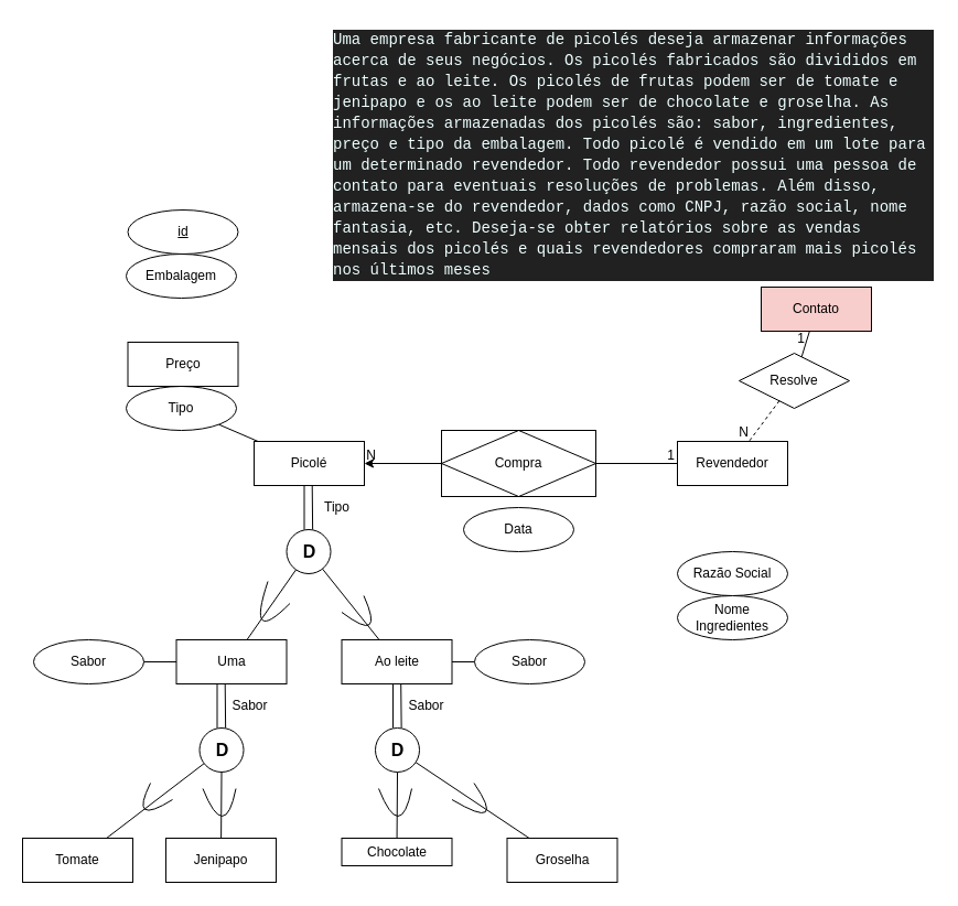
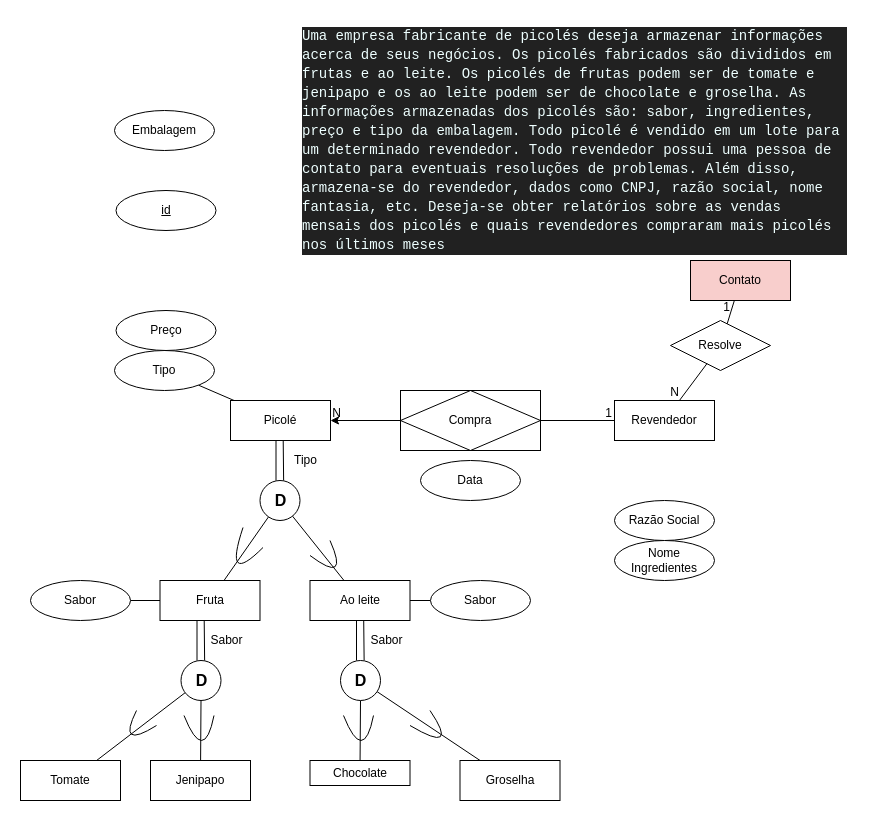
  <mxCell id="0" />
  <mxCell id="1" parent="0" />
  <mxCell id="2" value="&lt;div style=&quot;color: rgb(238 , 255 , 255) ; background-color: rgb(33 , 33 , 33) ; font-family: &amp;#34;consolas&amp;#34; , &amp;#34;courier new&amp;#34; , monospace ; font-weight: normal ; font-size: 14px ; line-height: 19px&quot;&gt;&lt;div&gt;&lt;span style=&quot;color: #eeffff&quot;&gt;Uma empresa fabricante de picolés deseja armazenar informações acerca de seus negócios. Os picolés fabricados são divididos em frutas e ao leite. Os picolés de frutas podem ser de tomate e jenipapo e os ao leite podem ser de chocolate e groselha. As informações armazenadas dos picolés são: sabor, ingredientes, preço e tipo da embalagem. Todo picolé é vendido em um lote para um determinado revendedor. Todo revendedor possui uma pessoa de contato para eventuais resoluções de problemas. Além disso, armazena-se do revendedor, dados como CNPJ, razão social, nome fantasia, etc. Deseja-se obter relatórios sobre as vendas mensais dos picolés e quais revendedores compraram mais picolés nos últimos meses&lt;/span&gt;&lt;/div&gt;&lt;/div&gt;" style="text;whiteSpace=wrap;html=1;" vertex="1" parent="1"><mxGeometry x="300" width="547" height="220" as="geometry" y="20" /></mxCell>
  <mxCell id="3" style="edgeStyle=none;html=1;endArrow=none;endFill=0;" edge="1" parent="1" source="4" target="43"><mxGeometry relative="1" as="geometry" /></mxCell>
  <mxCell id="4" value="Picolé" style="whiteSpace=wrap;html=1;align=center;" vertex="1" parent="1"><mxGeometry x="230" y="400" width="100" height="40" as="geometry" /></mxCell>
  <mxCell id="5" style="edgeStyle=none;html=1;endArrow=none;endFill=0;" edge="1" parent="1"><mxGeometry relative="1" as="geometry"><mxPoint x="282.708" y="440" as="sourcePoint" /><mxPoint x="283.125" y="480.01" as="targetPoint" /></mxGeometry></mxCell>
  <mxCell id="6" style="edgeStyle=none;html=1;endArrow=none;endFill=0;" edge="1" parent="1" source="8" target="11"><mxGeometry relative="1" as="geometry" /></mxCell>
  <mxCell id="7" style="edgeStyle=none;html=1;endArrow=none;endFill=0;" edge="1" parent="1" source="8" target="13"><mxGeometry relative="1" as="geometry" /></mxCell>
  <mxCell id="8" value="" style="ellipse;whiteSpace=wrap;html=1;aspect=fixed;" vertex="1" parent="1"><mxGeometry x="259.5" y="480" width="40" height="40" as="geometry" /></mxCell>
  <mxCell id="9" value="&lt;span&gt;Tipo&lt;/span&gt;" style="text;html=1;resizable=0;autosize=1;align=center;verticalAlign=middle;points=[];fillColor=none;strokeColor=none;rounded=0;" vertex="1" parent="1"><mxGeometry x="285" y="450" width="40" height="20" as="geometry" /></mxCell>
  <mxCell id="10" style="edgeStyle=none;html=1;endArrow=none;endFill=0;" edge="1" parent="1" source="11" target="42"><mxGeometry relative="1" as="geometry" /></mxCell>
- <mxCell id="11" value="Uma" style="whiteSpace=wrap;html=1;align=center;" vertex="1" parent="1"><mxGeometry x="159.5" y="580" width="100" height="40" as="geometry" /></mxCell>
+ <mxCell id="11" value="Fruta" style="whiteSpace=wrap;html=1;align=center;" vertex="1" parent="1"><mxGeometry x="159.5" y="580" width="100" height="40" as="geometry" /></mxCell>
  <mxCell id="12" style="edgeStyle=none;html=1;endArrow=none;endFill=0;" edge="1" parent="1" source="13" target="41"><mxGeometry relative="1" as="geometry" /></mxCell>
  <mxCell id="13" value="Ao leite" style="whiteSpace=wrap;html=1;align=center;" vertex="1" parent="1"><mxGeometry x="309.5" y="580" width="100" height="40" as="geometry" /></mxCell>
  <mxCell id="14" value="" style="curved=1;endArrow=none;html=1;endFill=0;" edge="1" parent="1"><mxGeometry width="50" height="50" relative="1" as="geometry"><mxPoint x="262.5" y="547" as="sourcePoint" /><mxPoint x="242.5" y="527" as="targetPoint" /><Array as="points"><mxPoint x="222.5" y="587" /></Array></mxGeometry></mxCell>
  <mxCell id="15" value="" style="curved=1;endArrow=none;html=1;endFill=0;" edge="1" parent="1"><mxGeometry width="50" height="50" relative="1" as="geometry"><mxPoint x="309.5" y="555" as="sourcePoint" /><mxPoint x="329.5" y="540" as="targetPoint" /><Array as="points"><mxPoint x="349.5" y="585" /></Array></mxGeometry></mxCell>
  <mxCell id="16" value="&lt;b&gt;&lt;font style=&quot;font-size: 16px&quot;&gt;D&lt;/font&gt;&lt;/b&gt;" style="text;html=1;resizable=0;autosize=1;align=center;verticalAlign=middle;points=[];fillColor=none;strokeColor=none;rounded=0;" vertex="1" parent="1"><mxGeometry x="264.5" y="490" width="30" height="20" as="geometry" /></mxCell>
  <mxCell id="17" style="edgeStyle=none;html=1;endArrow=none;endFill=0;" edge="1" parent="1"><mxGeometry relative="1" as="geometry"><mxPoint x="275.5" y="440" as="sourcePoint" /><mxPoint x="275.5" y="480" as="targetPoint" /></mxGeometry></mxCell>
  <mxCell id="18" value="Revendedor" style="whiteSpace=wrap;html=1;align=center;" vertex="1" parent="1"><mxGeometry x="614" y="400" width="100" height="40" as="geometry" /></mxCell>
  <mxCell id="19" style="edgeStyle=none;html=1;endArrow=none;endFill=0;" edge="1" parent="1"><mxGeometry relative="1" as="geometry"><mxPoint x="363.208" y="620" as="sourcePoint" /><mxPoint x="363.625" y="660.01" as="targetPoint" /></mxGeometry></mxCell>
  <mxCell id="20" style="edgeStyle=none;html=1;endArrow=none;endFill=0;" edge="1" parent="1" source="22" target="24"><mxGeometry relative="1" as="geometry" /></mxCell>
  <mxCell id="21" style="edgeStyle=none;html=1;endArrow=none;endFill=0;" edge="1" parent="1" source="22" target="25"><mxGeometry relative="1" as="geometry" /></mxCell>
  <mxCell id="22" value="" style="ellipse;whiteSpace=wrap;html=1;aspect=fixed;" vertex="1" parent="1"><mxGeometry x="340" y="660" width="40" height="40" as="geometry" /></mxCell>
  <mxCell id="23" value="&lt;span&gt;Sabor&lt;/span&gt;" style="text;html=1;resizable=0;autosize=1;align=center;verticalAlign=middle;points=[];fillColor=none;strokeColor=none;rounded=0;" vertex="1" parent="1"><mxGeometry x="360.5" y="630" width="50" height="20" as="geometry" /></mxCell>
  <mxCell id="24" value="Chocolate" style="whiteSpace=wrap;html=1;align=center;" vertex="1" parent="1"><mxGeometry x="309.5" y="760" width="100" height="25" as="geometry" /></mxCell>
  <mxCell id="25" value="Groselha" style="whiteSpace=wrap;html=1;align=center;" vertex="1" parent="1"><mxGeometry x="459.5" y="760" width="100" height="40" as="geometry" /></mxCell>
  <mxCell id="26" value="" style="curved=1;endArrow=none;html=1;endFill=0;" edge="1" parent="1"><mxGeometry width="50" height="50" relative="1" as="geometry"><mxPoint x="409.5" y="725" as="sourcePoint" /><mxPoint x="429.5" y="710" as="targetPoint" /><Array as="points"><mxPoint x="460" y="755" /></Array></mxGeometry></mxCell>
  <mxCell id="27" value="&lt;b&gt;&lt;font style=&quot;font-size: 16px&quot;&gt;D&lt;/font&gt;&lt;/b&gt;" style="text;html=1;resizable=0;autosize=1;align=center;verticalAlign=middle;points=[];fillColor=none;strokeColor=none;rounded=0;" vertex="1" parent="1"><mxGeometry x="345" y="670" width="30" height="20" as="geometry" /></mxCell>
  <mxCell id="28" style="edgeStyle=none;html=1;endArrow=none;endFill=0;" edge="1" parent="1"><mxGeometry relative="1" as="geometry"><mxPoint x="356" y="620" as="sourcePoint" /><mxPoint x="356" y="660" as="targetPoint" /></mxGeometry></mxCell>
  <mxCell id="29" value="" style="curved=1;endArrow=none;html=1;endFill=0;" edge="1" parent="1"><mxGeometry width="50" height="50" relative="1" as="geometry"><mxPoint x="343" y="715" as="sourcePoint" /><mxPoint x="373" y="715" as="targetPoint" /><Array as="points"><mxPoint x="363" y="765" /></Array></mxGeometry></mxCell>
  <mxCell id="30" style="edgeStyle=none;html=1;endArrow=none;endFill=0;" edge="1" parent="1"><mxGeometry relative="1" as="geometry"><mxPoint x="203.708" y="620" as="sourcePoint" /><mxPoint x="204.125" y="660.01" as="targetPoint" /></mxGeometry></mxCell>
  <mxCell id="31" style="edgeStyle=none;html=1;endArrow=none;endFill=0;" edge="1" parent="1" source="33" target="35"><mxGeometry relative="1" as="geometry" /></mxCell>
  <mxCell id="32" style="edgeStyle=none;html=1;endArrow=none;endFill=0;" edge="1" parent="1" source="33" target="36"><mxGeometry relative="1" as="geometry" /></mxCell>
  <mxCell id="33" value="" style="ellipse;whiteSpace=wrap;html=1;aspect=fixed;" vertex="1" parent="1"><mxGeometry x="180.5" y="660" width="40" height="40" as="geometry" /></mxCell>
  <mxCell id="34" value="&lt;span&gt;Sabor&lt;/span&gt;" style="text;html=1;resizable=0;autosize=1;align=center;verticalAlign=middle;points=[];fillColor=none;strokeColor=none;rounded=0;" vertex="1" parent="1"><mxGeometry x="201" y="630" width="50" height="20" as="geometry" /></mxCell>
  <mxCell id="35" value="Jenipapo" style="whiteSpace=wrap;html=1;align=center;" vertex="1" parent="1"><mxGeometry x="150" y="760" width="100" height="40" as="geometry" /></mxCell>
  <mxCell id="36" value="Tomate" style="whiteSpace=wrap;html=1;align=center;" vertex="1" parent="1"><mxGeometry y="760" width="100" height="40" as="geometry" x="20" /></mxCell>
  <mxCell id="37" value="" style="curved=1;endArrow=none;html=1;endFill=0;" edge="1" parent="1"><mxGeometry width="50" height="50" relative="1" as="geometry"><mxPoint x="136" y="710" as="sourcePoint" /><mxPoint x="156" y="725" as="targetPoint" /><Array as="points"><mxPoint x="116" y="750" /></Array></mxGeometry></mxCell>
  <mxCell id="38" value="&lt;b&gt;&lt;font style=&quot;font-size: 16px&quot;&gt;D&lt;/font&gt;&lt;/b&gt;" style="text;html=1;resizable=0;autosize=1;align=center;verticalAlign=middle;points=[];fillColor=none;strokeColor=none;rounded=0;" vertex="1" parent="1"><mxGeometry x="185.5" y="670" width="30" height="20" as="geometry" /></mxCell>
  <mxCell id="39" style="edgeStyle=none;html=1;endArrow=none;endFill=0;" edge="1" parent="1"><mxGeometry relative="1" as="geometry"><mxPoint x="196.5" y="620" as="sourcePoint" /><mxPoint x="196.5" y="660" as="targetPoint" /></mxGeometry></mxCell>
  <mxCell id="40" value="" style="curved=1;endArrow=none;html=1;endFill=0;" edge="1" parent="1"><mxGeometry width="50" height="50" relative="1" as="geometry"><mxPoint x="183.5" y="715" as="sourcePoint" /><mxPoint x="213.5" y="715" as="targetPoint" /><Array as="points"><mxPoint x="203.5" y="765" /></Array></mxGeometry></mxCell>
  <mxCell id="41" value="Sabor" style="ellipse;whiteSpace=wrap;html=1;align=center;" vertex="1" parent="1"><mxGeometry x="430" y="580" width="100" height="40" as="geometry" /></mxCell>
  <mxCell id="42" value="Sabor" style="ellipse;whiteSpace=wrap;html=1;align=center;" vertex="1" parent="1"><mxGeometry x="30" y="580" width="100" height="40" as="geometry" /></mxCell>
  <mxCell id="43" value="Tipo" style="ellipse;whiteSpace=wrap;html=1;align=center;" vertex="1" parent="1"><mxGeometry x="114" y="350" width="100" height="40" as="geometry" /></mxCell>
- <mxCell id="44" value="Preço" style="whiteSpace=wrap;html=1;align=center;rounded=0;" vertex="1" parent="1"><mxGeometry x="115.5" y="310" width="100" height="40" as="geometry" /></mxCell>
- <mxCell id="45" value="Embalagem" style="ellipse;whiteSpace=wrap;html=1;align=center;" vertex="1" parent="1"><mxGeometry x="114" y="230" width="100" height="40" as="geometry" /></mxCell>
+ <mxCell id="44" value="Preço" style="ellipse;whiteSpace=wrap;html=1;align=center;" vertex="1" parent="1"><mxGeometry x="115.5" y="310" width="100" height="40" as="geometry" /></mxCell>
+ <mxCell id="45" value="Embalagem" style="ellipse;whiteSpace=wrap;html=1;align=center;" vertex="1" parent="1"><mxGeometry x="114" y="110" width="100" height="40" as="geometry" /></mxCell>
  <mxCell id="46" value="Razão Social" style="ellipse;whiteSpace=wrap;html=1;align=center;" vertex="1" parent="1"><mxGeometry x="614" y="500" width="100" height="40" as="geometry" /></mxCell>
  <mxCell id="47" value="Nome Ingredientes" style="ellipse;whiteSpace=wrap;html=1;align=center;" vertex="1" parent="1"><mxGeometry x="614" y="540" width="100" height="40" as="geometry" /></mxCell>
  <mxCell id="48" value="Compra" style="shape=associativeEntity;whiteSpace=wrap;html=1;align=center;" vertex="1" parent="1"><mxGeometry x="400" y="390" width="140" height="60" as="geometry" /></mxCell>
  <mxCell id="49" value="" style="endArrow=classic;html=1;rounded=0;" edge="1" parent="1" source="48" target="4"><mxGeometry relative="1" as="geometry"><mxPoint x="540" y="410" as="sourcePoint" /><mxPoint x="700" y="410" as="targetPoint" /></mxGeometry></mxCell>
  <mxCell id="50" value="N" style="resizable=0;html=1;align=right;verticalAlign=bottom;" connectable="0" vertex="1" parent="49"><mxGeometry x="1" relative="1" as="geometry"><mxPoint x="11" y="1" as="offset" /></mxGeometry></mxCell>
  <mxCell id="51" value="" style="endArrow=none;html=1;rounded=0;" edge="1" parent="1" source="48" target="18"><mxGeometry relative="1" as="geometry"><mxPoint x="540" y="410" as="sourcePoint" /><mxPoint x="700" y="410" as="targetPoint" /></mxGeometry></mxCell>
  <mxCell id="52" value="1" style="resizable=0;html=1;align=right;verticalAlign=bottom;" connectable="0" vertex="1" parent="51"><mxGeometry x="1" relative="1" as="geometry"><mxPoint x="-2" y="1" as="offset" /></mxGeometry></mxCell>
  <mxCell id="53" value="Data" style="ellipse;whiteSpace=wrap;html=1;align=center;" vertex="1" parent="1"><mxGeometry x="420" y="460" width="100" height="40" as="geometry" /></mxCell>
  <mxCell id="54" value="id" style="ellipse;whiteSpace=wrap;html=1;align=center;fontStyle=4;" vertex="1" parent="1"><mxGeometry x="115.5" y="190" width="100" height="40" as="geometry" /></mxCell>
  <mxCell id="55" value="Contato" style="whiteSpace=wrap;html=1;align=center;fillColor=#f8cecc;" vertex="1" parent="1"><mxGeometry x="690" y="260" width="100" height="40" as="geometry" /></mxCell>
  <mxCell id="56" value="Resolve" style="shape=rhombus;perimeter=rhombusPerimeter;whiteSpace=wrap;html=1;align=center;" vertex="1" parent="1"><mxGeometry x="670" y="320" width="100" height="50" as="geometry" /></mxCell>
- <mxCell id="57" value="" style="endArrow=none;html=1;rounded=0;dashed=1;" edge="1" parent="1" source="56" target="18"><mxGeometry relative="1" as="geometry"><mxPoint x="540" y="320" as="sourcePoint" /><mxPoint x="700" y="320" as="targetPoint" /></mxGeometry></mxCell>
+ <mxCell id="57" value="" style="endArrow=none;html=1;rounded=0;" edge="1" parent="1" source="56" target="18"><mxGeometry relative="1" as="geometry"><mxPoint x="540" y="320" as="sourcePoint" /><mxPoint x="700" y="320" as="targetPoint" /></mxGeometry></mxCell>
  <mxCell id="58" value="N" style="resizable=0;html=1;align=right;verticalAlign=bottom;" connectable="0" vertex="1" parent="57"><mxGeometry x="1" relative="1" as="geometry" /></mxCell>
  <mxCell id="59" value="" style="endArrow=none;html=1;rounded=0;" edge="1" parent="1" source="56" target="55"><mxGeometry relative="1" as="geometry"><mxPoint x="540" y="320" as="sourcePoint" /><mxPoint x="700" y="320" as="targetPoint" /></mxGeometry></mxCell>
  <mxCell id="60" value="1" style="resizable=0;html=1;align=right;verticalAlign=bottom;" connectable="0" vertex="1" parent="59"><mxGeometry x="1" relative="1" as="geometry"><mxPoint x="-4" y="15" as="offset" /></mxGeometry></mxCell>
